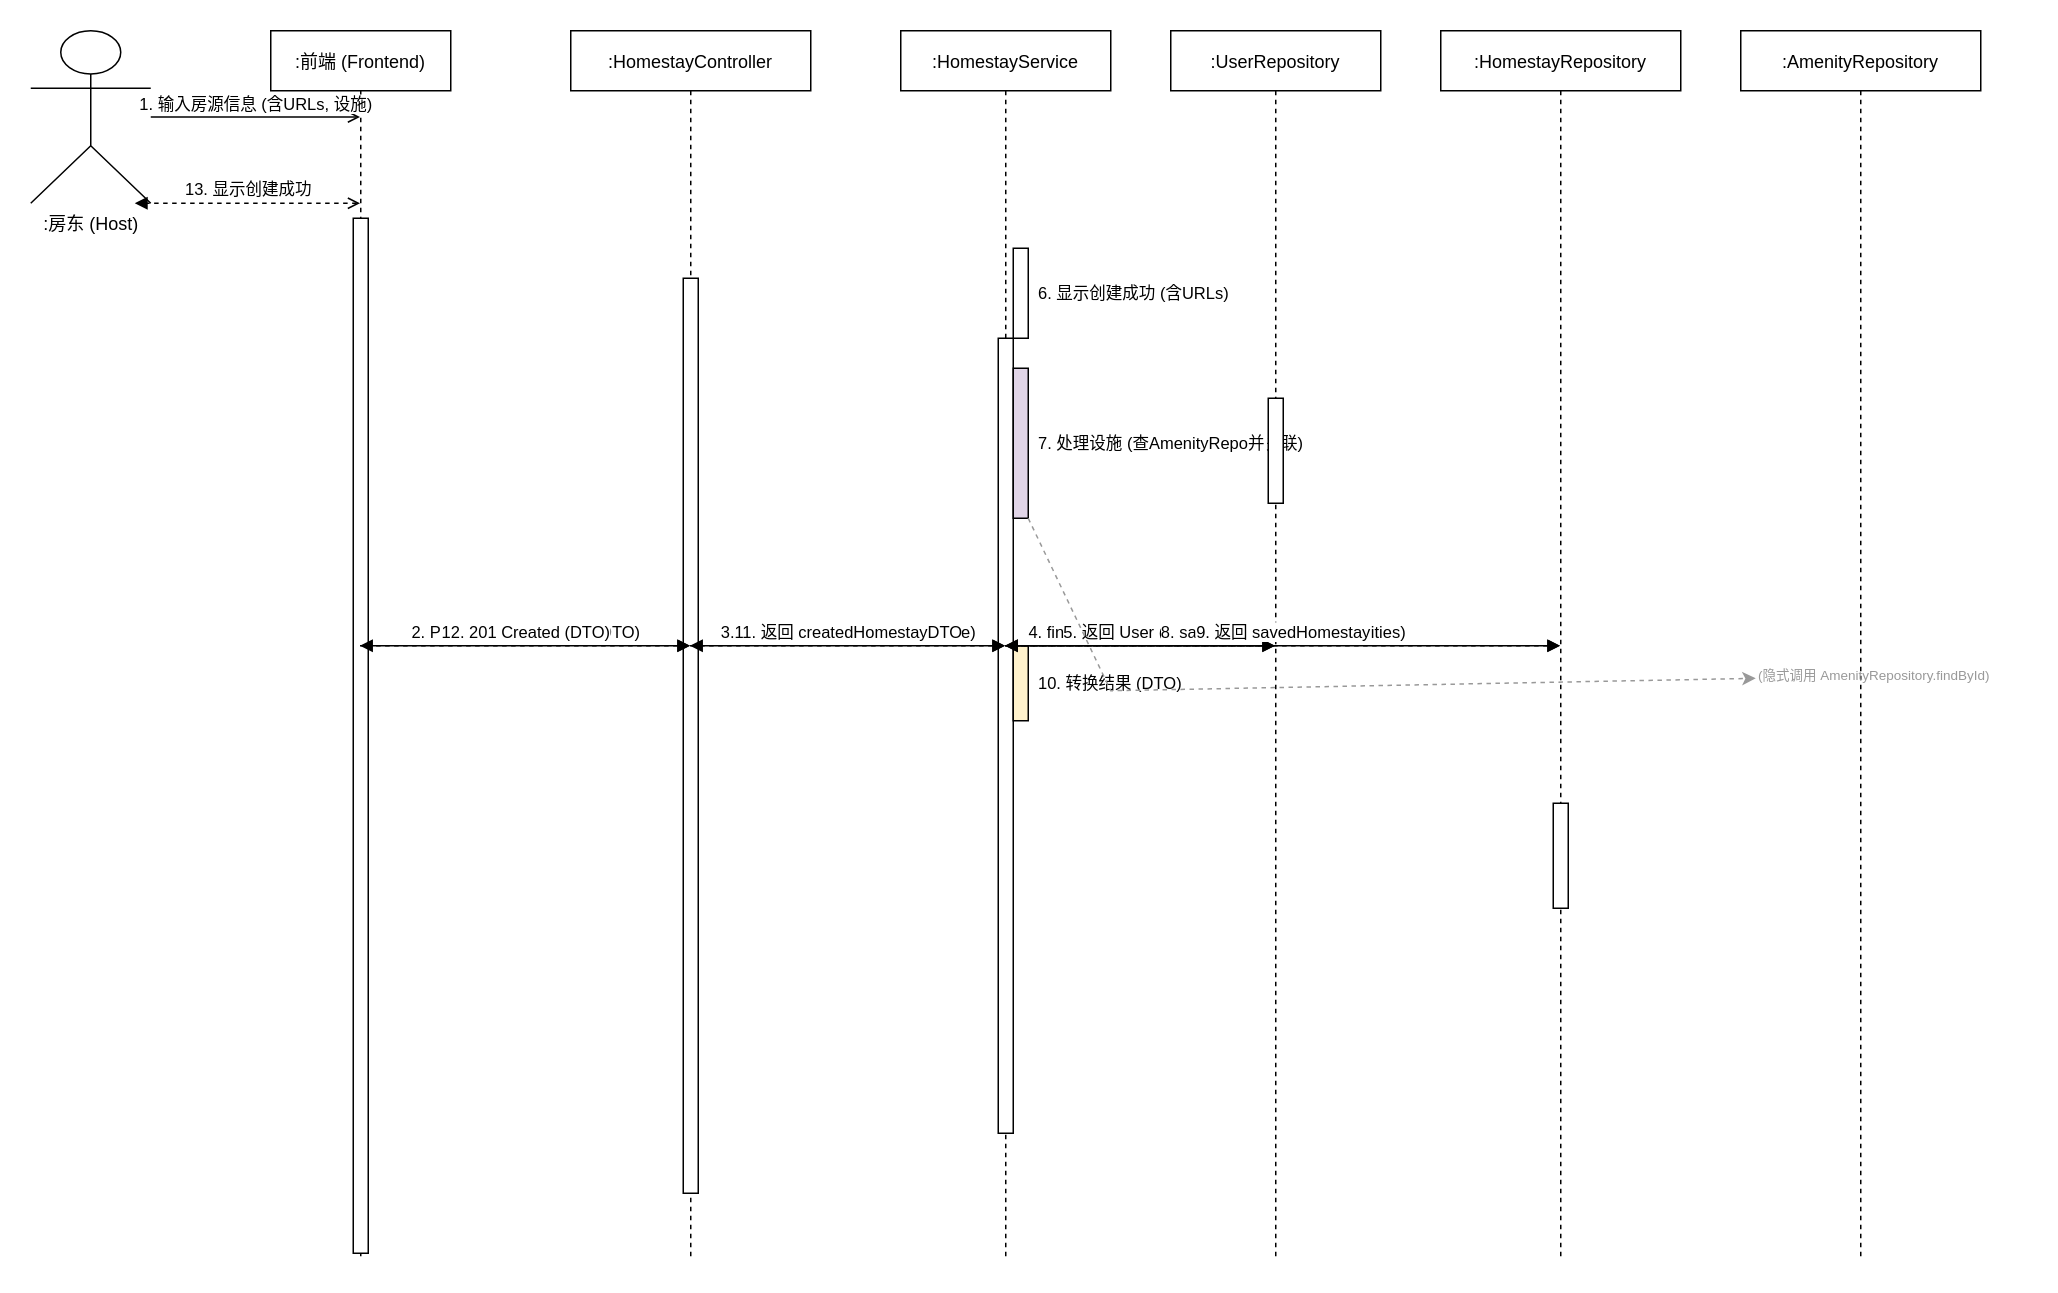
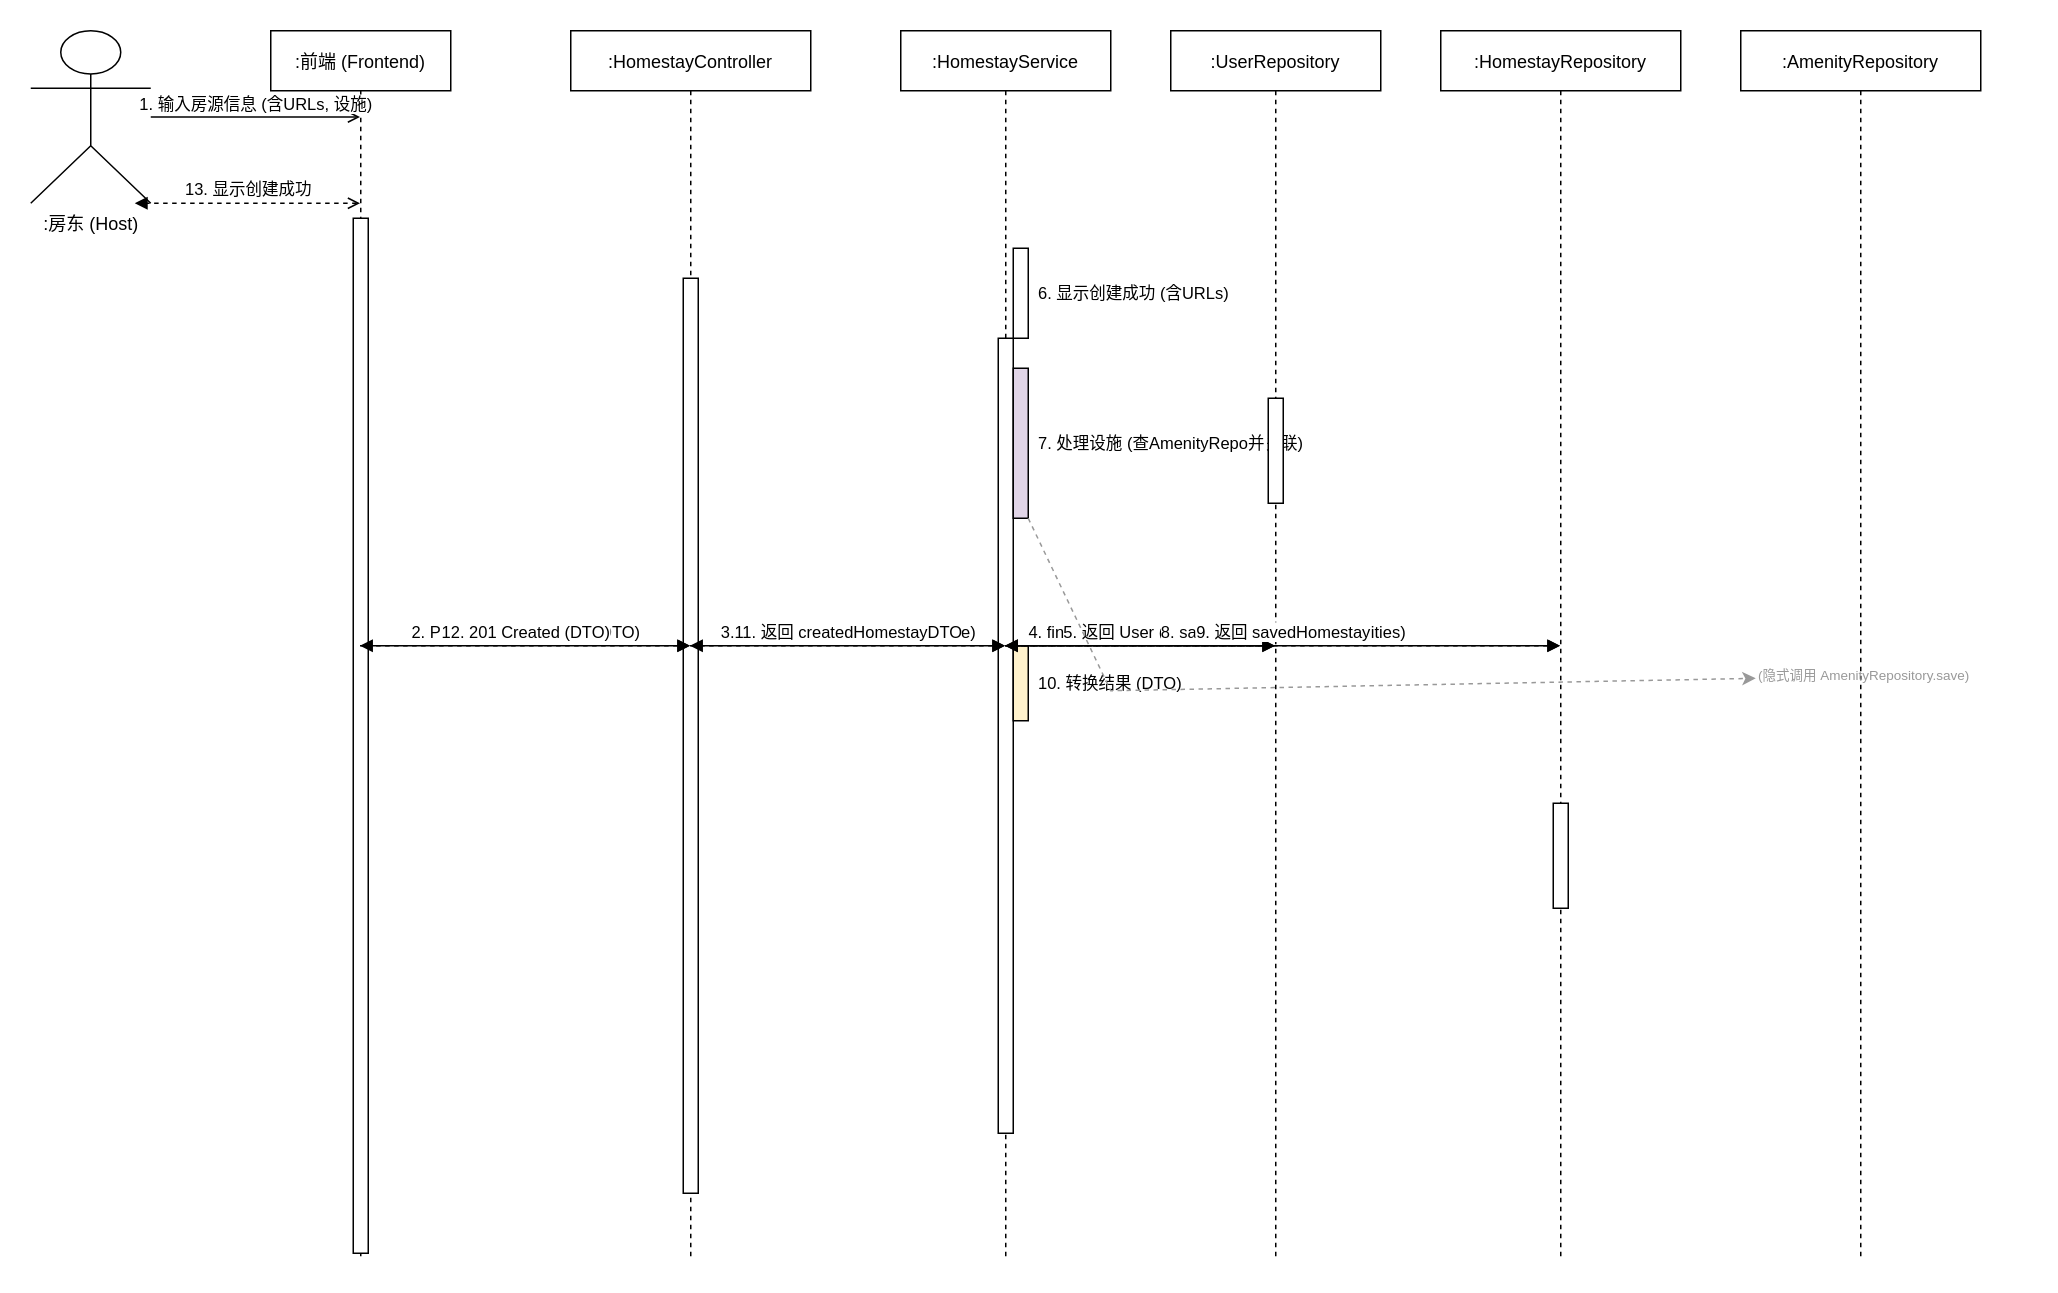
  <mxCell id="0" />
  <mxCell id="1" parent="0" />
  <mxCell id="2" value=":房东 (Host)" style="shape=umlActor;verticalLabelPosition=bottom;verticalAlign=top;html=1;outlineConnect=0;" parent="1" vertex="1"><mxGeometry x="20" y="20" width="80" height="115" as="geometry" /></mxCell>
  <mxCell id="3" value=":前端 (Frontend)" style="shape=umlLifeline;perimeter=lifelinePerimeter;container=1;collapsible=0;recursiveResize=0;rounded=0;shadow=0;strokeWidth=1;" parent="1" vertex="1"><mxGeometry x="180" y="20" width="120" height="820" as="geometry" /></mxCell>
  <mxCell id="4" value="" style="html=1;points=[];perimeter=orthogonalPerimeter;" parent="3" vertex="1"><mxGeometry x="55" y="125" width="10" height="690" as="geometry" /></mxCell>
  <mxCell id="5" value=":HomestayController" style="shape=umlLifeline;perimeter=lifelinePerimeter;container=1;collapsible=0;recursiveResize=0;rounded=0;shadow=0;strokeWidth=1;" parent="1" vertex="1"><mxGeometry x="380" y="20" width="160" height="820" as="geometry" /></mxCell>
  <mxCell id="6" value="" style="html=1;points=[];perimeter=orthogonalPerimeter;" parent="5" vertex="1"><mxGeometry x="75" y="165" width="10" height="610" as="geometry" /></mxCell>
  <mxCell id="7" value=":HomestayService" style="shape=umlLifeline;perimeter=lifelinePerimeter;container=1;collapsible=0;recursiveResize=0;rounded=0;shadow=0;strokeWidth=1;" parent="1" vertex="1"><mxGeometry x="600" y="20" width="140" height="820" as="geometry" /></mxCell>
  <mxCell id="8" value="" style="html=1;points=[];perimeter=orthogonalPerimeter;" parent="7" vertex="1"><mxGeometry x="65" y="205" width="10" height="530" as="geometry" /></mxCell>
  <mxCell id="9" value="6. 显示创建成功 (含URLs)" style="html=1;points=[];perimeter=orthogonalPerimeter;align=left;verticalAlign=middle;labelPosition=right;verticalLabelPosition=middle;spacingLeft=5;fontSize=11;" parent="7" vertex="1"><mxGeometry x="75" y="145" width="10" height="60" as="geometry" /></mxCell>
  <mxCell id="10" value="7. 处理设施 (查AmenityRepo并关联)" style="html=1;points=[];perimeter=orthogonalPerimeter;align=left;verticalAlign=middle;labelPosition=right;verticalLabelPosition=middle;spacingLeft=5;fontSize=11;fillColor=#e1d5e7;" parent="7" vertex="1"><mxGeometry x="75" y="225" width="10" height="100" as="geometry" /></mxCell>
  <mxCell id="11" value="10. 转换结果 (DTO)" style="html=1;points=[];perimeter=orthogonalPerimeter;align=left;verticalAlign=middle;labelPosition=right;verticalLabelPosition=middle;spacingLeft=5;fontSize=11;fillColor=#fff2cc;" parent="7" vertex="1"><mxGeometry x="75" y="410" width="10" height="50" as="geometry" /></mxCell>
  <mxCell id="12" value=":UserRepository" style="shape=umlLifeline;perimeter=lifelinePerimeter;container=1;collapsible=0;recursiveResize=0;rounded=0;shadow=0;strokeWidth=1;" parent="1" vertex="1"><mxGeometry x="780" y="20" width="140" height="820" as="geometry" /></mxCell>
  <mxCell id="13" value="" style="html=1;points=[];perimeter=orthogonalPerimeter;" parent="12" vertex="1"><mxGeometry x="65" y="245" width="10" height="70" as="geometry" /></mxCell>
  <mxCell id="14" value=":HomestayRepository" style="shape=umlLifeline;perimeter=lifelinePerimeter;container=1;collapsible=0;recursiveResize=0;rounded=0;shadow=0;strokeWidth=1;" parent="1" vertex="1"><mxGeometry x="960" y="20" width="160" height="820" as="geometry" /></mxCell>
  <mxCell id="15" value="" style="html=1;points=[];perimeter=orthogonalPerimeter;" parent="14" vertex="1"><mxGeometry x="75" y="515" width="10" height="70" as="geometry" /></mxCell>
  <mxCell id="16" value=":AmenityRepository" style="shape=umlLifeline;perimeter=lifelinePerimeter;container=1;collapsible=0;recursiveResize=0;rounded=0;shadow=0;strokeWidth=1;" parent="1" vertex="1"><mxGeometry x="1160" y="20" width="160" height="820" as="geometry" /></mxCell>
  <mxCell id="17" value="1. 输入房源信息 (含URLs, 设施)" style="html=1;verticalAlign=bottom;startArrow=none;endArrow=open;dashed=0;strokeWidth=1;fontSize=11;" parent="1" source="2" target="3" edge="1"><mxGeometry relative="1" as="geometry"><mxPoint x="100" y="140" as="sourcePoint" /><mxPoint x="240" y="140" as="targetPoint" /></mxGeometry></mxCell>
  <mxCell id="18" value="2. POST /api/homestays (DTO)" style="html=1;verticalAlign=bottom;startArrow=none;endArrow=block;dashed=0;strokeWidth=1;fontSize=11;" parent="1" source="3" target="5" edge="1"><mxGeometry relative="1" as="geometry"><mxPoint x="245" y="180" as="sourcePoint" /><mxPoint x="460" y="180" as="targetPoint" /></mxGeometry></mxCell>
  <mxCell id="19" value="3. createHomestay(dto, username)" style="html=1;verticalAlign=bottom;startArrow=none;endArrow=block;dashed=0;strokeWidth=1;fontSize=11;" parent="1" source="5" target="7" edge="1"><mxGeometry relative="1" as="geometry"><mxPoint x="465" y="220" as="sourcePoint" /><mxPoint x="670" y="220" as="targetPoint" /></mxGeometry></mxCell>
  <mxCell id="20" value="4. findByUsername(username)" style="html=1;verticalAlign=bottom;startArrow=none;endArrow=block;dashed=0;strokeWidth=1;fontSize=11;" parent="1" source="7" target="12" edge="1"><mxGeometry relative="1" as="geometry"><mxPoint x="680" y="260" as="sourcePoint" /><mxPoint x="850" y="260" as="targetPoint" /></mxGeometry></mxCell>
  <mxCell id="21" value="5. 返回 User (Owner)" style="html=1;verticalAlign=bottom;startArrow=open;endArrow=block;dashed=1;strokeWidth=1;fontSize=11;" parent="1" source="12" target="7" edge="1"><mxGeometry relative="1" as="geometry"><mxPoint x="850" y="310" as="sourcePoint" /><mxPoint x="680" y="310" as="targetPoint" /></mxGeometry></mxCell>
- <mxCell id="22" value="(隐式调用 AmenityRepository.findById)" style="text;html=1;align=left;verticalAlign=middle;resizable=0;points=[];autosize=1;strokeColor=none;fillColor=none;fontSize=9;fontColor=#999999;" parent="1" vertex="1"><mxGeometry x="1170" y="440" width="180" height="20" as="geometry" /></mxCell>
+ <mxCell id="22" value="(隐式调用 AmenityRepository.save)" style="text;html=1;align=left;verticalAlign=middle;resizable=0;points=[];autosize=1;strokeColor=none;fillColor=none;fontSize=9;fontColor=#999999;" parent="1" vertex="1"><mxGeometry x="1170" y="440" width="180" height="20" as="geometry" /></mxCell>
  <mxCell id="23" value="" style="endArrow=classic;html=1;rounded=0;dashed=1;strokeColor=#999999;" parent="1" source="10" target="22" edge="1"><mxGeometry width="50" height="50" relative="1" as="geometry"><mxPoint x="700" y="460" as="sourcePoint" /><mxPoint x="1160" y="450" as="targetPoint" /><Array as="points"><mxPoint x="740" y="460" /></Array></mxGeometry></mxCell>
  <mxCell id="24" value="8. save(homestay with amenities)" style="html=1;verticalAlign=bottom;startArrow=none;endArrow=block;dashed=0;strokeWidth=1;fontSize=11;" parent="1" source="7" target="14" edge="1"><mxGeometry relative="1" as="geometry"><mxPoint x="680" y="530" as="sourcePoint" /><mxPoint x="1040" y="530" as="targetPoint" /></mxGeometry></mxCell>
  <mxCell id="25" value="9. 返回 savedHomestay" style="html=1;verticalAlign=bottom;startArrow=open;endArrow=block;dashed=1;strokeWidth=1;fontSize=11;" parent="1" source="14" target="7" edge="1"><mxGeometry relative="1" as="geometry"><mxPoint x="1040" y="575" as="sourcePoint" /><mxPoint x="680" y="575" as="targetPoint" /></mxGeometry></mxCell>
  <mxCell id="26" value="11. 返回 createdHomestayDTO" style="html=1;verticalAlign=bottom;startArrow=open;endArrow=block;dashed=1;strokeWidth=1;fontSize=11;" parent="1" source="7" target="5" edge="1"><mxGeometry relative="1" as="geometry"><mxPoint x="670" y="690" as="sourcePoint" /><mxPoint x="465" y="690" as="targetPoint" /></mxGeometry></mxCell>
  <mxCell id="27" value="12. 201 Created (DTO)" style="html=1;verticalAlign=bottom;startArrow=open;endArrow=block;dashed=1;strokeWidth=1;fontSize=11;" parent="1" source="5" target="3" edge="1"><mxGeometry relative="1" as="geometry"><mxPoint x="460" y="730" as="sourcePoint" /><mxPoint x="245" y="730" as="targetPoint" /></mxGeometry></mxCell>
  <mxCell id="28" value="13. 显示创建成功" style="html=1;verticalAlign=bottom;startArrow=open;endArrow=block;dashed=1;strokeWidth=1;fontSize=11;" parent="1" source="3" target="2" edge="1"><mxGeometry relative="1" as="geometry"><mxPoint x="240" y="770" as="sourcePoint" /><mxPoint x="100" y="770" as="targetPoint" /></mxGeometry></mxCell>
